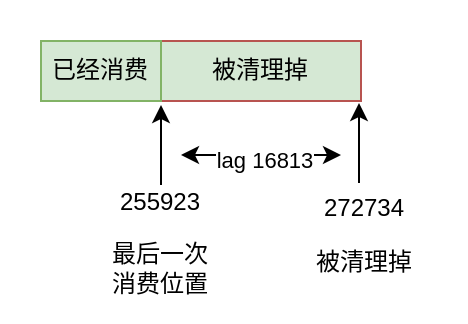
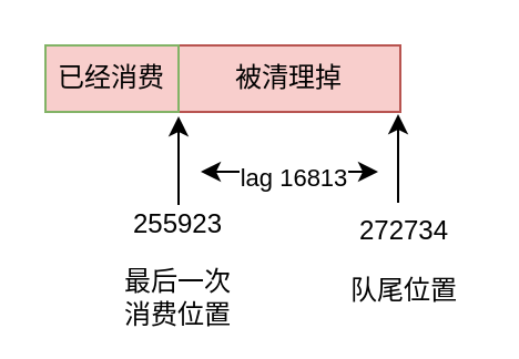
  <mxCell id="0" />
  <mxCell id="1" parent="0" />
- <mxCell id="2" value="被清理掉" style="rounded=0;whiteSpace=wrap;html=1;fillColor=#d5e8d4;strokeColor=#b85450;" vertex="1" parent="1"><mxGeometry x="80" y="20" width="100" height="30" as="geometry" /></mxCell>
+ <mxCell id="2" value="被清理掉" style="rounded=0;whiteSpace=wrap;html=1;fillColor=#f8cecc;strokeColor=#b85450;" vertex="1" parent="1"><mxGeometry x="80" y="20" width="100" height="30" as="geometry" /></mxCell>
  <mxCell id="3" value="" style="endArrow=classic;html=1;rounded=0;" edge="1" parent="1"><mxGeometry width="50" height="50" relative="1" as="geometry"><mxPoint x="80" y="92" as="sourcePoint" /><mxPoint x="80" y="52" as="targetPoint" /></mxGeometry></mxCell>
  <mxCell id="4" value="&lt;p&gt;255923&lt;/p&gt;&lt;p&gt;最后一次消费位置&lt;/p&gt;" style="text;html=1;strokeColor=none;fillColor=none;align=center;verticalAlign=middle;whiteSpace=wrap;rounded=0;" vertex="1" parent="1"><mxGeometry x="50" y="106" width="60" height="30" as="geometry" /></mxCell>
  <mxCell id="5" value="" style="endArrow=classic;html=1;rounded=0;" edge="1" parent="1"><mxGeometry width="50" height="50" relative="1" as="geometry"><mxPoint x="179" y="91" as="sourcePoint" /><mxPoint x="179" y="51" as="targetPoint" /></mxGeometry></mxCell>
- <mxCell id="6" value="&lt;p&gt;272734&lt;/p&gt;&lt;p&gt;被清理掉&lt;/p&gt;" style="text;html=1;strokeColor=none;fillColor=none;align=center;verticalAlign=middle;whiteSpace=wrap;rounded=0;" vertex="1" parent="1"><mxGeometry x="152" y="102" width="60" height="30" as="geometry" /></mxCell>
+ <mxCell id="6" value="&lt;p&gt;272734&lt;/p&gt;&lt;p&gt;队尾位置&lt;/p&gt;" style="text;html=1;strokeColor=none;fillColor=none;align=center;verticalAlign=middle;whiteSpace=wrap;rounded=0;" vertex="1" parent="1"><mxGeometry x="152" y="102" width="60" height="30" as="geometry" /></mxCell>
  <mxCell id="7" value="" style="endArrow=classic;html=1;rounded=0;startArrow=classic;startFill=1;endFill=1;" edge="1" parent="1"><mxGeometry width="50" height="50" relative="1" as="geometry"><mxPoint x="90" y="77" as="sourcePoint" /><mxPoint x="170" y="77" as="targetPoint" /></mxGeometry></mxCell>
  <mxCell id="8" value="lag 16813" style="edgeLabel;html=1;align=center;verticalAlign=middle;resizable=0;points=[];" vertex="1" connectable="0" parent="7"><mxGeometry x="-0.5" y="-2" relative="1" as="geometry"><mxPoint x="21" as="offset" /></mxGeometry></mxCell>
- <mxCell id="9" value="已经消费" style="rounded=0;whiteSpace=wrap;html=1;fillColor=#d5e8d4;strokeColor=#82b366;" vertex="1" parent="1"><mxGeometry x="20" y="20" width="60" height="30" as="geometry" /></mxCell>
+ <mxCell id="9" value="已经消费" style="rounded=0;whiteSpace=wrap;html=1;fillColor=#f8cecc;strokeColor=#82b366;" vertex="1" parent="1"><mxGeometry x="20" y="20" width="60" height="30" as="geometry" /></mxCell>
